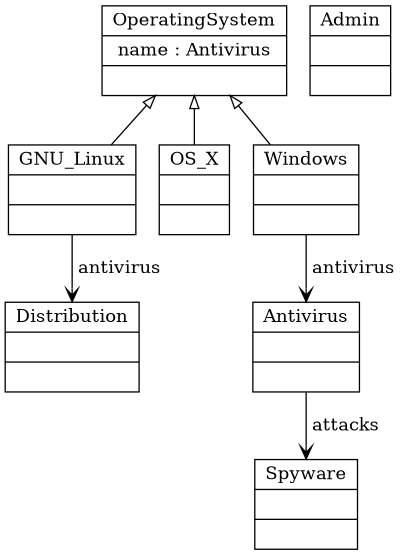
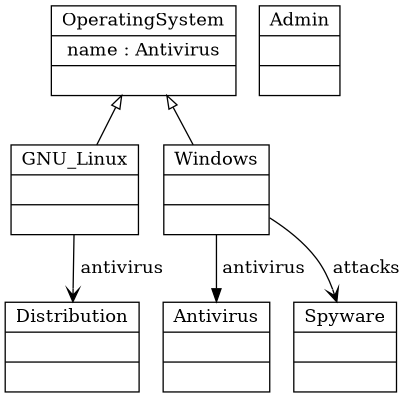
  digraph {
    node [shape=record]
    edge [arrowtail=empty dir=back]
    n1 [label="{OperatingSystem|name : Antivirus|}"]
    n2 [label="{GNU_Linux||}"]
-   n3 [label="{OS_X||}"]
    n4 [label="{Windows||}"]
    n5 [label="{Distribution||}"]
    n6 [label="{Antivirus||}"]
    n7 [label="{Admin||}"]
    n8 [label="{Spyware||}"]
    n1 -> n2
-   n1 -> n3
    n1 -> n4
    n2 -> n5 [arrowhead=vee dir=forward label=" antivirus "]
-   n4 -> n6 [arrowhead=vee dir=forward label=" antivirus "]
-   n6 -> n8 [arrowhead=vee dir=forward label=" attacks "]
+   n4 -> n6 [arrowhead=normal dir=forward label=" antivirus "]
+   n4 -> n8 [arrowhead=vee dir=forward label=" attacks "]
  }
